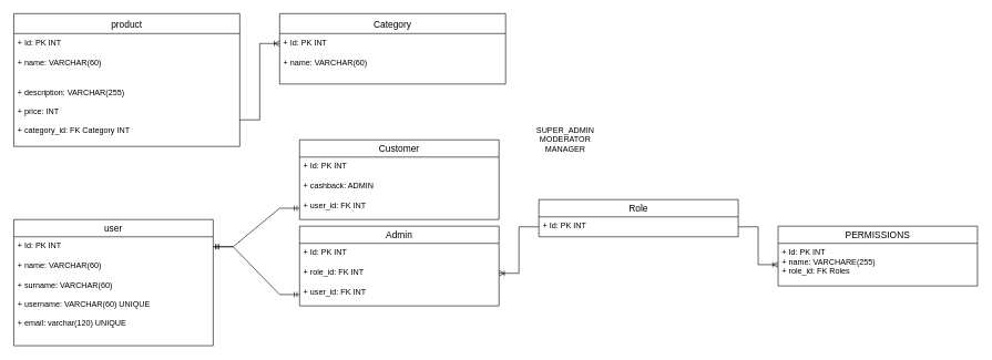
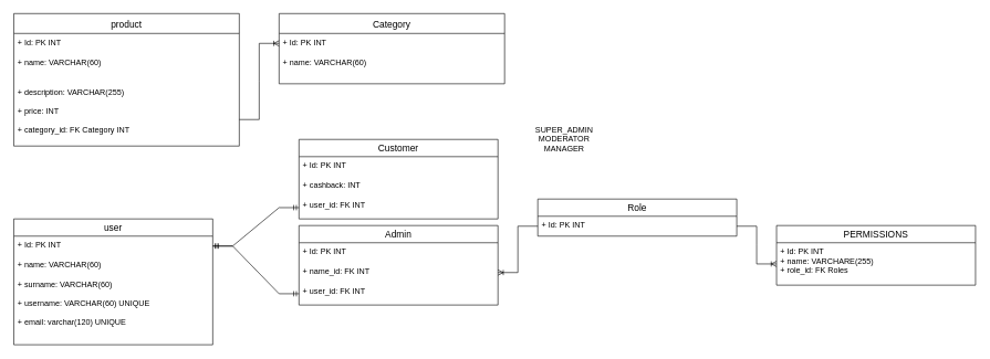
  <mxCell id="0" />
  <mxCell id="1" parent="0" />
  <mxCell id="2" value="product" style="swimlane;fontStyle=0;childLayout=stackLayout;horizontal=1;startSize=30;horizontalStack=0;resizeParent=1;resizeParentMax=0;resizeLast=0;collapsible=1;marginBottom=0;align=center;fontSize=14;" vertex="1" parent="1"><mxGeometry x="20" y="20" width="340" height="200" as="geometry" /></mxCell>
  <mxCell id="3" value="+ Id: PK INT" style="text;strokeColor=none;fillColor=none;spacingLeft=4;spacingRight=4;overflow=hidden;rotatable=0;points=[[0,0.5],[1,0.5]];portConstraint=eastwest;fontSize=12;" vertex="1" parent="2"><mxGeometry y="30" width="340" height="30" as="geometry" /></mxCell>
  <mxCell id="4" value="+ name: VARCHAR(60)" style="text;strokeColor=none;fillColor=none;spacingLeft=4;spacingRight=4;overflow=hidden;rotatable=0;points=[[0,0.5],[1,0.5]];portConstraint=eastwest;fontSize=12;" vertex="1" parent="2"><mxGeometry y="60" width="340" height="46" as="geometry" /></mxCell>
  <mxCell id="5" value="+ description: VARCHAR(255)&#10;&#10;+ price: INT&#10;&#10;+ category_id: FK Category INT" style="text;strokeColor=none;fillColor=none;spacingLeft=4;spacingRight=4;overflow=hidden;rotatable=0;points=[[0,0.5],[1,0.5]];portConstraint=eastwest;fontSize=12;" vertex="1" parent="2"><mxGeometry y="106" width="340" height="94" as="geometry" /></mxCell>
  <mxCell id="6" value="Category" style="swimlane;fontStyle=0;childLayout=stackLayout;horizontal=1;startSize=30;horizontalStack=0;resizeParent=1;resizeParentMax=0;resizeLast=0;collapsible=1;marginBottom=0;align=center;fontSize=14;" vertex="1" parent="1"><mxGeometry x="420" y="20" width="340" height="106" as="geometry" /></mxCell>
  <mxCell id="7" value="+ Id: PK INT" style="text;strokeColor=none;fillColor=none;spacingLeft=4;spacingRight=4;overflow=hidden;rotatable=0;points=[[0,0.5],[1,0.5]];portConstraint=eastwest;fontSize=12;" vertex="1" parent="6"><mxGeometry y="30" width="340" height="30" as="geometry" /></mxCell>
  <mxCell id="8" value="+ name: VARCHAR(60)" style="text;strokeColor=none;fillColor=none;spacingLeft=4;spacingRight=4;overflow=hidden;rotatable=0;points=[[0,0.5],[1,0.5]];portConstraint=eastwest;fontSize=12;" vertex="1" parent="6"><mxGeometry y="60" width="340" height="46" as="geometry" /></mxCell>
  <mxCell id="9" value="" style="edgeStyle=entityRelationEdgeStyle;fontSize=12;html=1;endArrow=ERoneToMany;rounded=0;entryX=0;entryY=0.5;entryDx=0;entryDy=0;" edge="1" parent="1" target="7"><mxGeometry width="100" height="100" relative="1" as="geometry"><mxPoint x="360" y="180" as="sourcePoint" /><mxPoint x="490" y="80" as="targetPoint" /></mxGeometry></mxCell>
  <mxCell id="10" value="user" style="swimlane;fontStyle=0;childLayout=stackLayout;horizontal=1;startSize=26;horizontalStack=0;resizeParent=1;resizeParentMax=0;resizeLast=0;collapsible=1;marginBottom=0;align=center;fontSize=14;" vertex="1" parent="1"><mxGeometry x="20" y="330" width="300" height="190" as="geometry" /></mxCell>
  <mxCell id="11" value="+ Id: PK INT" style="text;strokeColor=none;fillColor=none;spacingLeft=4;spacingRight=4;overflow=hidden;rotatable=0;points=[[0,0.5],[1,0.5]];portConstraint=eastwest;fontSize=12;" vertex="1" parent="10"><mxGeometry y="26" width="300" height="30" as="geometry" /></mxCell>
  <mxCell id="12" value="+ name: VARCHAR(60)" style="text;strokeColor=none;fillColor=none;spacingLeft=4;spacingRight=4;overflow=hidden;rotatable=0;points=[[0,0.5],[1,0.5]];portConstraint=eastwest;fontSize=12;" vertex="1" parent="10"><mxGeometry y="56" width="300" height="30" as="geometry" /></mxCell>
  <mxCell id="13" value="+ surname: VARCHAR(60)&#10;&#10;+ username: VARCHAR(60) UNIQUE&#10;&#10;+ email: varchar(120) UNIQUE&#10;&#10;" style="text;strokeColor=none;fillColor=none;spacingLeft=4;spacingRight=4;overflow=hidden;rotatable=0;points=[[0,0.5],[1,0.5]];portConstraint=eastwest;fontSize=12;" vertex="1" parent="10"><mxGeometry y="86" width="300" height="104" as="geometry" /></mxCell>
  <mxCell id="14" value="Customer" style="swimlane;fontStyle=0;childLayout=stackLayout;horizontal=1;startSize=26;horizontalStack=0;resizeParent=1;resizeParentMax=0;resizeLast=0;collapsible=1;marginBottom=0;align=center;fontSize=14;" vertex="1" parent="1"><mxGeometry x="450" y="210" width="300" height="120" as="geometry" /></mxCell>
  <mxCell id="15" value="+ Id: PK INT" style="text;strokeColor=none;fillColor=none;spacingLeft=4;spacingRight=4;overflow=hidden;rotatable=0;points=[[0,0.5],[1,0.5]];portConstraint=eastwest;fontSize=12;" vertex="1" parent="14"><mxGeometry y="26" width="300" height="30" as="geometry" /></mxCell>
- <mxCell id="16" value="+ cashback: ADMIN" style="text;strokeColor=none;fillColor=none;spacingLeft=4;spacingRight=4;overflow=hidden;rotatable=0;points=[[0,0.5],[1,0.5]];portConstraint=eastwest;fontSize=12;" vertex="1" parent="14"><mxGeometry y="56" width="300" height="30" as="geometry" /></mxCell>
+ <mxCell id="16" value="+ cashback: INT" style="text;strokeColor=none;fillColor=none;spacingLeft=4;spacingRight=4;overflow=hidden;rotatable=0;points=[[0,0.5],[1,0.5]];portConstraint=eastwest;fontSize=12;" vertex="1" parent="14"><mxGeometry y="56" width="300" height="30" as="geometry" /></mxCell>
  <mxCell id="17" value="+ user_id: FK INT&#10;" style="text;strokeColor=none;fillColor=none;spacingLeft=4;spacingRight=4;overflow=hidden;rotatable=0;points=[[0,0.5],[1,0.5]];portConstraint=eastwest;fontSize=12;" vertex="1" parent="14"><mxGeometry y="86" width="300" height="34" as="geometry" /></mxCell>
  <mxCell id="18" value="" style="edgeStyle=entityRelationEdgeStyle;fontSize=12;html=1;endArrow=ERmandOne;startArrow=ERmandOne;rounded=0;entryX=0;entryY=0.5;entryDx=0;entryDy=0;exitX=1;exitY=0.5;exitDx=0;exitDy=0;" edge="1" parent="1" source="11" target="17"><mxGeometry width="100" height="100" relative="1" as="geometry"><mxPoint x="400" y="475" as="sourcePoint" /><mxPoint x="500" y="375" as="targetPoint" /></mxGeometry></mxCell>
  <mxCell id="19" value="Admin" style="swimlane;fontStyle=0;childLayout=stackLayout;horizontal=1;startSize=26;horizontalStack=0;resizeParent=1;resizeParentMax=0;resizeLast=0;collapsible=1;marginBottom=0;align=center;fontSize=14;" vertex="1" parent="1"><mxGeometry x="450" y="340" width="300" height="120" as="geometry" /></mxCell>
  <mxCell id="20" value="+ Id: PK INT" style="text;strokeColor=none;fillColor=none;spacingLeft=4;spacingRight=4;overflow=hidden;rotatable=0;points=[[0,0.5],[1,0.5]];portConstraint=eastwest;fontSize=12;" vertex="1" parent="19"><mxGeometry y="26" width="300" height="30" as="geometry" /></mxCell>
- <mxCell id="21" value="+ role_id: FK INT" style="text;strokeColor=none;fillColor=none;spacingLeft=4;spacingRight=4;overflow=hidden;rotatable=0;points=[[0,0.5],[1,0.5]];portConstraint=eastwest;fontSize=12;" vertex="1" parent="19"><mxGeometry y="56" width="300" height="30" as="geometry" /></mxCell>
+ <mxCell id="21" value="+ name_id: FK INT" style="text;strokeColor=none;fillColor=none;spacingLeft=4;spacingRight=4;overflow=hidden;rotatable=0;points=[[0,0.5],[1,0.5]];portConstraint=eastwest;fontSize=12;" vertex="1" parent="19"><mxGeometry y="56" width="300" height="30" as="geometry" /></mxCell>
  <mxCell id="22" value="+ user_id: FK INT&#10;" style="text;strokeColor=none;fillColor=none;spacingLeft=4;spacingRight=4;overflow=hidden;rotatable=0;points=[[0,0.5],[1,0.5]];portConstraint=eastwest;fontSize=12;" vertex="1" parent="19"><mxGeometry y="86" width="300" height="34" as="geometry" /></mxCell>
  <mxCell id="23" value="" style="edgeStyle=entityRelationEdgeStyle;fontSize=12;html=1;endArrow=ERmandOne;startArrow=ERmandOne;rounded=0;entryX=0;entryY=0.5;entryDx=0;entryDy=0;exitX=1;exitY=0.5;exitDx=0;exitDy=0;" edge="1" parent="1" source="11" target="22"><mxGeometry width="100" height="100" relative="1" as="geometry"><mxPoint x="330" y="381" as="sourcePoint" /><mxPoint x="550" y="353" as="targetPoint" /></mxGeometry></mxCell>
  <mxCell id="24" value="Role" style="swimlane;fontStyle=0;childLayout=stackLayout;horizontal=1;startSize=26;horizontalStack=0;resizeParent=1;resizeParentMax=0;resizeLast=0;collapsible=1;marginBottom=0;align=center;fontSize=14;" vertex="1" parent="1"><mxGeometry x="810" y="300" width="300" height="56" as="geometry" /></mxCell>
  <mxCell id="25" value="+ Id: PK INT" style="text;strokeColor=none;fillColor=none;spacingLeft=4;spacingRight=4;overflow=hidden;rotatable=0;points=[[0,0.5],[1,0.5]];portConstraint=eastwest;fontSize=12;" vertex="1" parent="24"><mxGeometry y="26" width="300" height="30" as="geometry" /></mxCell>
  <mxCell id="26" value="SUPER_ADMIN&lt;br&gt;MODERATOR&lt;br&gt;MANAGER" style="text;html=1;strokeColor=none;fillColor=none;align=center;verticalAlign=middle;whiteSpace=wrap;rounded=0;" vertex="1" parent="1"><mxGeometry x="820" y="195" width="60" height="30" as="geometry" /></mxCell>
  <mxCell id="27" value="" style="edgeStyle=entityRelationEdgeStyle;fontSize=12;html=1;endArrow=ERoneToMany;rounded=0;entryX=1;entryY=0.5;entryDx=0;entryDy=0;exitX=0;exitY=0.5;exitDx=0;exitDy=0;" edge="1" parent="1" source="25" target="21"><mxGeometry width="100" height="100" relative="1" as="geometry"><mxPoint x="770" y="690" as="sourcePoint" /><mxPoint x="870" y="590" as="targetPoint" /></mxGeometry></mxCell>
  <mxCell id="28" value="PERMISSIONS" style="swimlane;fontStyle=0;childLayout=stackLayout;horizontal=1;startSize=26;horizontalStack=0;resizeParent=1;resizeParentMax=0;resizeLast=0;collapsible=1;marginBottom=0;align=center;fontSize=14;" vertex="1" parent="1"><mxGeometry x="1170" y="340" width="300" height="90" as="geometry" /></mxCell>
  <mxCell id="29" value="+ Id: PK INT&#10;+ name: VARCHARE(255)&#10;+ role_id: FK Roles" style="text;strokeColor=none;fillColor=none;spacingLeft=4;spacingRight=4;overflow=hidden;rotatable=0;points=[[0,0.5],[1,0.5]];portConstraint=eastwest;fontSize=12;" vertex="1" parent="28"><mxGeometry y="26" width="300" height="64" as="geometry" /></mxCell>
  <mxCell id="30" value="" style="edgeStyle=entityRelationEdgeStyle;fontSize=12;html=1;endArrow=ERoneToMany;rounded=0;exitX=1;exitY=0.5;exitDx=0;exitDy=0;" edge="1" parent="1" source="25" target="29"><mxGeometry width="100" height="100" relative="1" as="geometry"><mxPoint x="1130" y="540" as="sourcePoint" /><mxPoint x="1230" y="440" as="targetPoint" /></mxGeometry></mxCell>
